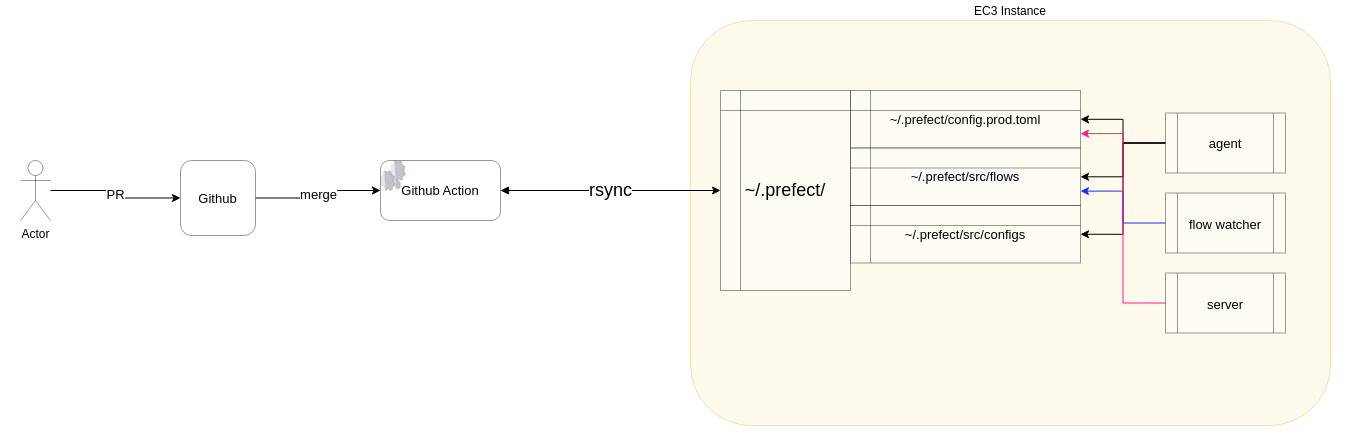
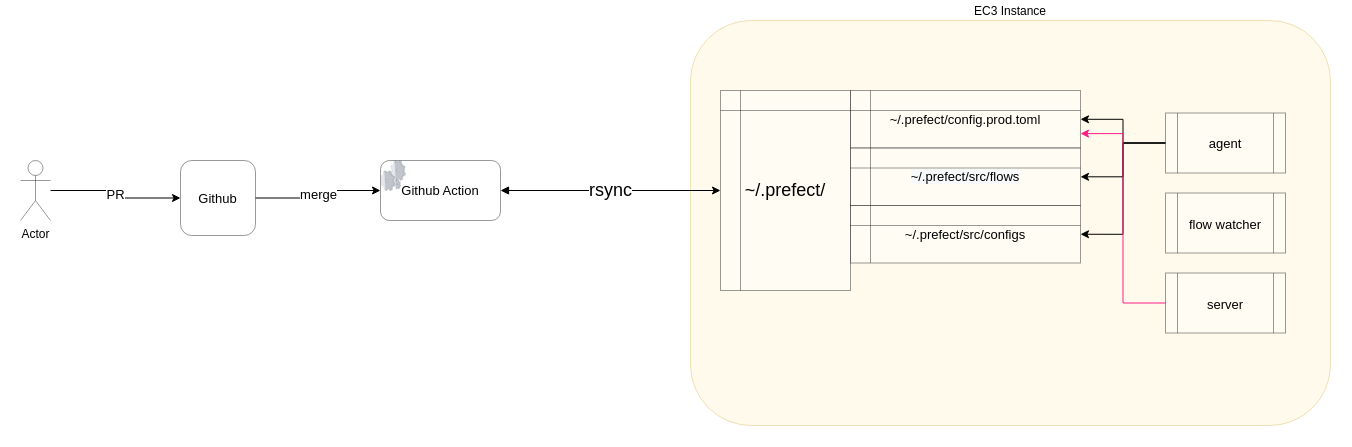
  <mxCell id="0" />
  <mxCell id="1" parent="0" />
  <mxCell id="2" value="EC3 Instance" style="rounded=1;whiteSpace=wrap;html=1;horizontal=1;labelPosition=center;verticalLabelPosition=top;align=center;verticalAlign=bottom;fillColor=#fff2cc;strokeColor=#d6b656;opacity=40;" parent="1" vertex="1"><mxGeometry x="690" y="20" width="640" height="405" as="geometry" /></mxCell>
  <mxCell id="3" value="PR" style="edgeStyle=orthogonalEdgeStyle;rounded=0;orthogonalLoop=1;jettySize=auto;html=1;fontSize=13;startArrow=none;startFill=0;" parent="1" source="4" target="6" edge="1"><mxGeometry relative="1" as="geometry" /></mxCell>
  <mxCell id="4" value="Actor" style="shape=umlActor;verticalLabelPosition=bottom;verticalAlign=top;html=1;outlineConnect=0;opacity=40;" parent="1" vertex="1"><mxGeometry x="20" y="160" width="30" height="60" as="geometry" /></mxCell>
  <mxCell id="5" value="merge" style="edgeStyle=orthogonalEdgeStyle;rounded=0;orthogonalLoop=1;jettySize=auto;html=1;fontSize=13;" parent="1" source="6" target="8" edge="1"><mxGeometry relative="1" as="geometry" /></mxCell>
  <mxCell id="6" value="Github" style="rounded=1;whiteSpace=wrap;html=1;opacity=40;labelPosition=center;verticalLabelPosition=middle;align=center;verticalAlign=middle;fontSize=13;" parent="1" vertex="1"><mxGeometry x="180" y="160" width="75" height="75" as="geometry" /></mxCell>
  <mxCell id="7" value="rsync" style="edgeStyle=orthogonalEdgeStyle;rounded=0;orthogonalLoop=1;jettySize=auto;html=1;entryX=0;entryY=0.5;entryDx=0;entryDy=0;fontSize=18;startArrow=block;startFill=1;" parent="1" source="8" target="9" edge="1"><mxGeometry relative="1" as="geometry" /></mxCell>
  <mxCell id="8" value="Github Action" style="rounded=1;whiteSpace=wrap;html=1;opacity=40;labelPosition=center;verticalLabelPosition=middle;align=center;verticalAlign=middle;fontSize=13;" parent="1" vertex="1"><mxGeometry x="380" y="160" width="120" height="60" as="geometry" /></mxCell>
  <mxCell id="9" value="~/.prefect/" style="shape=internalStorage;whiteSpace=wrap;html=1;backgroundOutline=1;opacity=40;fontSize=18;" parent="1" vertex="1"><mxGeometry x="720" y="90" width="130" height="200" as="geometry" /></mxCell>
  <mxCell id="10" style="edgeStyle=orthogonalEdgeStyle;rounded=0;orthogonalLoop=1;jettySize=auto;html=1;exitX=0;exitY=0.5;exitDx=0;exitDy=0;fontSize=13;startArrow=none;startFill=0;" parent="1" source="13" target="18" edge="1"><mxGeometry relative="1" as="geometry" /></mxCell>
  <mxCell id="11" style="edgeStyle=orthogonalEdgeStyle;rounded=0;orthogonalLoop=1;jettySize=auto;html=1;fontSize=13;startArrow=none;startFill=0;" parent="1" source="13" target="19" edge="1"><mxGeometry relative="1" as="geometry" /></mxCell>
  <mxCell id="12" style="edgeStyle=orthogonalEdgeStyle;rounded=0;orthogonalLoop=1;jettySize=auto;html=1;entryX=1;entryY=0.5;entryDx=0;entryDy=0;fontSize=13;startArrow=none;startFill=0;" parent="1" source="13" target="20" edge="1"><mxGeometry relative="1" as="geometry" /></mxCell>
  <mxCell id="13" value="agent" style="shape=process;whiteSpace=wrap;html=1;backgroundOutline=1;fontSize=13;opacity=40;" parent="1" vertex="1"><mxGeometry x="1165" y="112.5" width="120" height="60" as="geometry" /></mxCell>
- <mxCell id="14" style="edgeStyle=orthogonalEdgeStyle;rounded=0;orthogonalLoop=1;jettySize=auto;html=1;entryX=1;entryY=0.75;entryDx=0;entryDy=0;fontSize=13;startArrow=none;startFill=0;strokeColor=#172EFF;" parent="1" source="15" target="19" edge="1"><mxGeometry relative="1" as="geometry" /></mxCell>
  <mxCell id="15" value="&lt;font style=&quot;font-size: 13px;&quot;&gt;flow watcher&lt;/font&gt;" style="shape=process;whiteSpace=wrap;html=1;backgroundOutline=1;fontSize=18;opacity=40;" parent="1" vertex="1"><mxGeometry x="1165" y="192.5" width="120" height="60" as="geometry" /></mxCell>
  <mxCell id="16" style="edgeStyle=orthogonalEdgeStyle;rounded=0;orthogonalLoop=1;jettySize=auto;html=1;entryX=1;entryY=0.75;entryDx=0;entryDy=0;fontSize=13;startArrow=none;startFill=0;strokeColor=#FF1C86;" parent="1" source="17" target="18" edge="1"><mxGeometry relative="1" as="geometry" /></mxCell>
  <mxCell id="17" value="&lt;font style=&quot;font-size: 13px;&quot;&gt;server&lt;/font&gt;" style="shape=process;whiteSpace=wrap;html=1;backgroundOutline=1;fontSize=18;opacity=40;" parent="1" vertex="1"><mxGeometry x="1165" y="272.5" width="120" height="60" as="geometry" /></mxCell>
  <mxCell id="18" value="~/.prefect/config.prod.toml" style="shape=internalStorage;whiteSpace=wrap;html=1;backgroundOutline=1;opacity=40;fontSize=13;" parent="1" vertex="1"><mxGeometry x="850" y="90" width="230" height="57.5" as="geometry" /></mxCell>
  <mxCell id="19" value="&lt;meta charset=&quot;utf-8&quot;&gt;&lt;span style=&quot;color: rgb(0, 0, 0); font-family: Helvetica; font-size: 13px; font-style: normal; font-variant-ligatures: normal; font-variant-caps: normal; font-weight: 400; letter-spacing: normal; orphans: 2; text-align: center; text-indent: 0px; text-transform: none; widows: 2; word-spacing: 0px; -webkit-text-stroke-width: 0px; background-color: rgb(248, 249, 250); text-decoration-thickness: initial; text-decoration-style: initial; text-decoration-color: initial; float: none; display: inline !important;&quot;&gt;~/.prefect/src/flows&lt;/span&gt;" style="shape=internalStorage;whiteSpace=wrap;html=1;backgroundOutline=1;opacity=40;fontSize=13;" parent="1" vertex="1"><mxGeometry x="850" y="147.5" width="230" height="57.5" as="geometry" /></mxCell>
  <mxCell id="20" value="~/.prefect/src/configs" style="shape=internalStorage;whiteSpace=wrap;html=1;backgroundOutline=1;opacity=40;fontSize=13;" parent="1" vertex="1"><mxGeometry x="850" y="205" width="230" height="57.5" as="geometry" /></mxCell>
  <mxCell id="21" value="" style="verticalLabelPosition=bottom;sketch=0;aspect=fixed;html=1;verticalAlign=top;strokeColor=none;align=center;outlineConnect=0;shape=mxgraph.citrix.process;fontSize=13;opacity=40;" parent="1" vertex="1"><mxGeometry x="380" y="160" width="25.16" height="30" as="geometry" /></mxCell>
